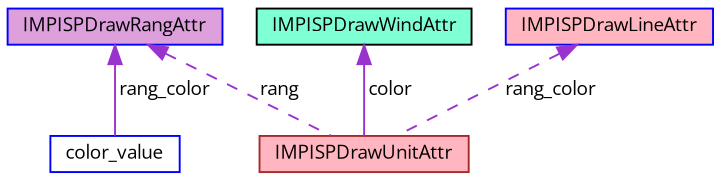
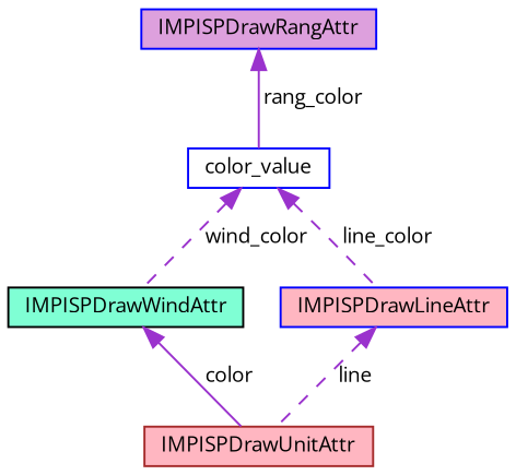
  digraph {
    fontname="Open Sans"
    node [color=blue fillcolor=lightpink fontname="Open Sans" fontsize=10 shape=record style=filled]
    edge [color=darkorchid3 dir=back fontname="Open Sans" fontsize=10 labelfontname=Helvetica labelfontsize=10 style=dashed]
    n1 [color=brown fontcolor=black height=0.2 label=IMPISPDrawUnitAttr width=0.4]
    n2 [fillcolor=plum height=0.2 label=IMPISPDrawRangAttr width=0.4]
    n3 [fillcolor=white height=0.2 label=color_value width=0.4]
    n4 [color=black fillcolor=aquamarine height=0.2 label=IMPISPDrawWindAttr width=0.4]
    n5 [height=0.2 label=IMPISPDrawLineAttr width=0.4]
-   n2 -> n1 [label=" rang"]
    n2 -> n3 [label=" rang_color" style=solid]
+   n3 -> n4 [label=" wind_color"]
+   n3 -> n5 [label=" line_color"]
    n4 -> n1 [label=" color" style=solid]
-   n5 -> n1 [label=" rang_color"]
+   n5 -> n1 [label=" line"]
  }
